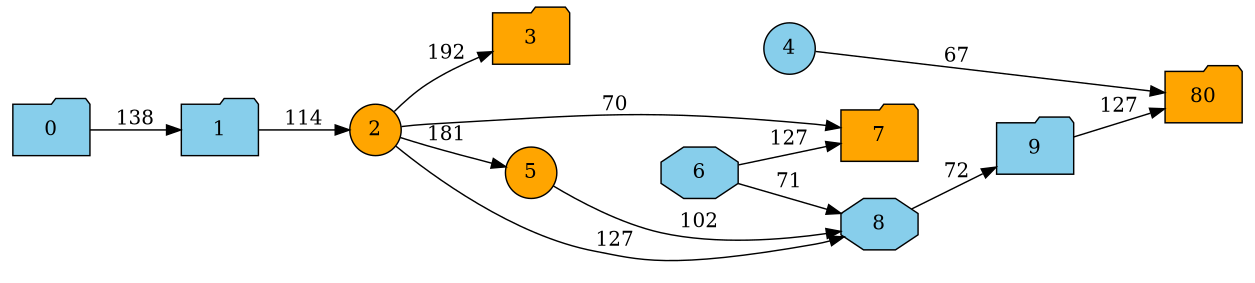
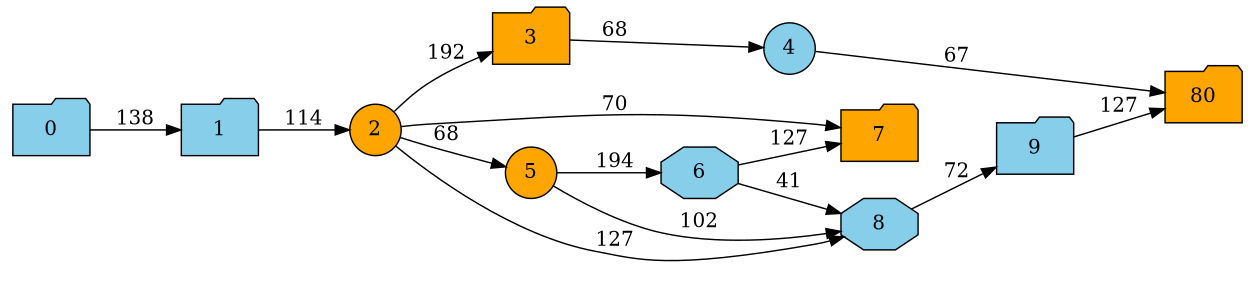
  digraph {
    rankdir=LR
    node [fillcolor=skyblue shape=folder style=filled]
    0
    1
    2 [fillcolor=orange shape=circle]
    3 [fillcolor=orange]
    5 [fillcolor=orange shape=circle]
    7 [fillcolor=orange]
    8 [shape=octagon]
    4 [shape=circle]
    6 [shape=octagon]
    9
    n11 [fillcolor=orange label=80]
    0 -> 1 [label=138]
    1 -> 2 [label=114]
    2 -> 3 [label=192]
-   2 -> 5 [label=181]
+   2 -> 5 [label=68]
    2 -> 7 [label=70]
    2 -> 8 [label=127]
+   3 -> 4 [label=68]
    5 -> 8 [label=102]
+   5 -> 6 [label=194]
    8 -> 9 [label=72]
    4 -> n11 [label=67]
    6 -> 7 [label=127]
-   6 -> 8 [label=71]
+   6 -> 8 [label=41]
    9 -> n11 [label=127]
  }
